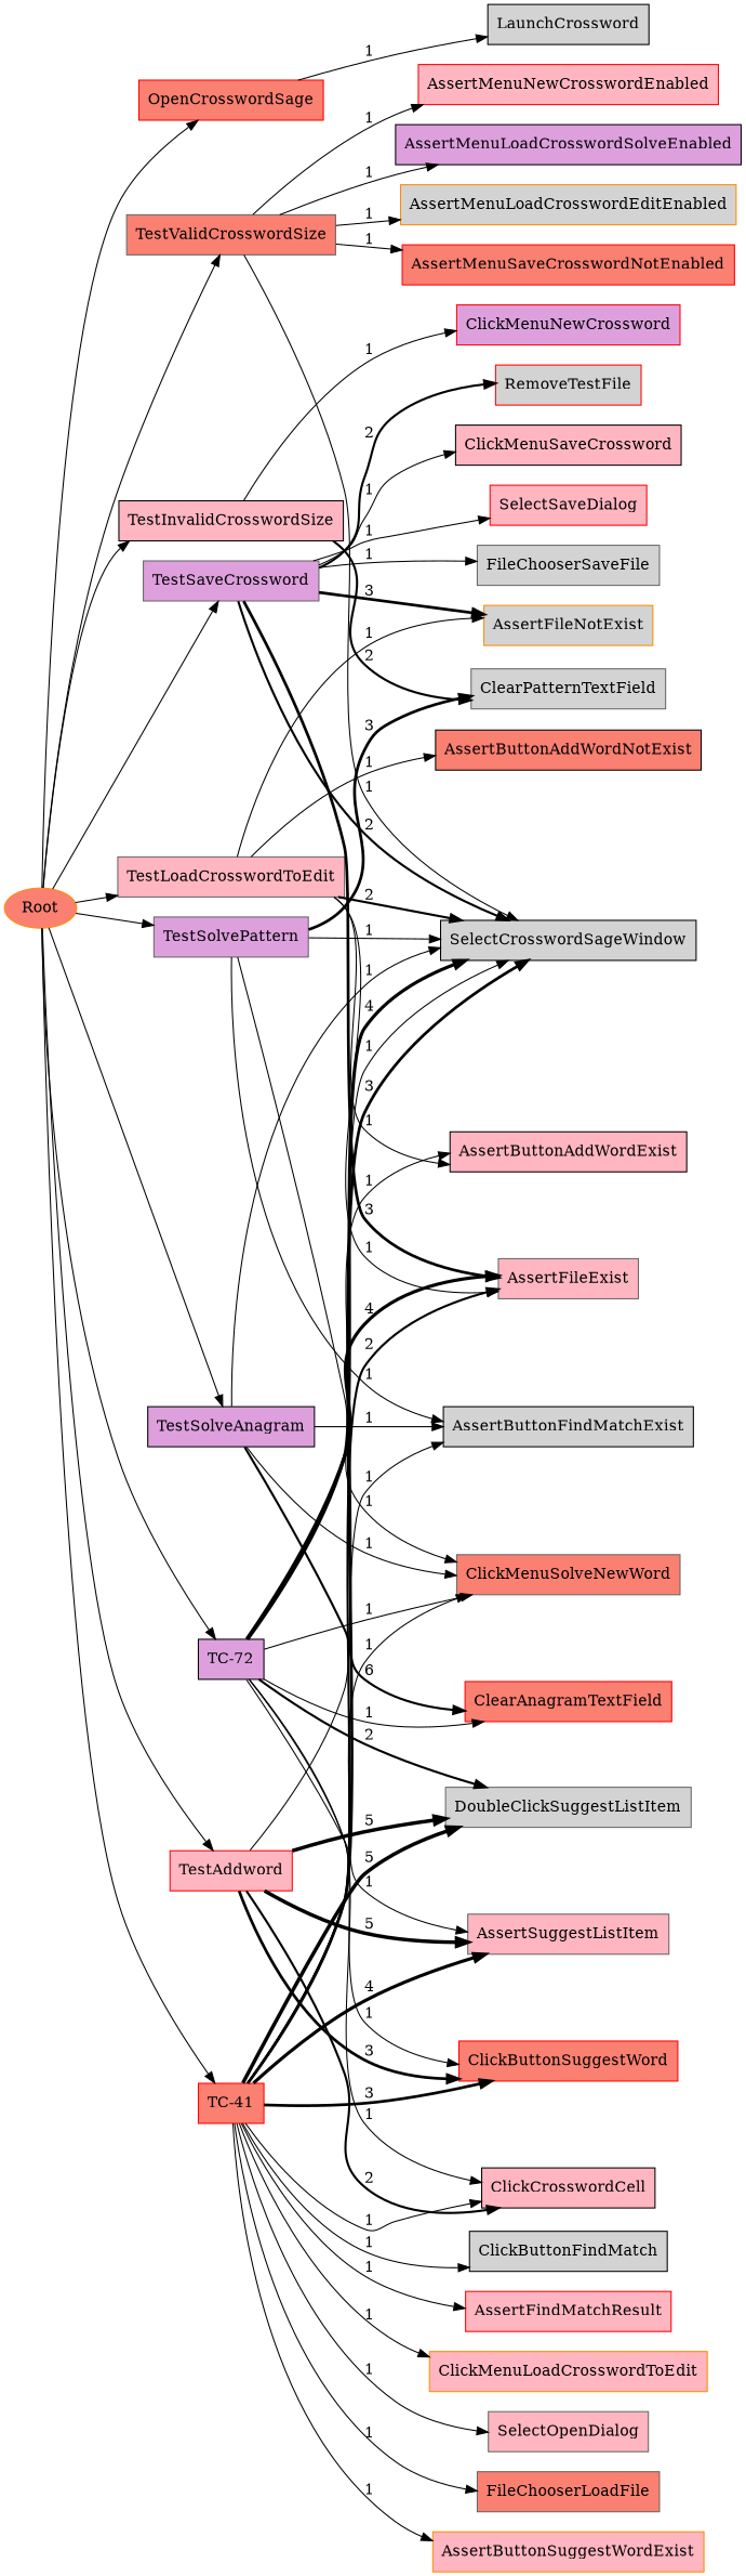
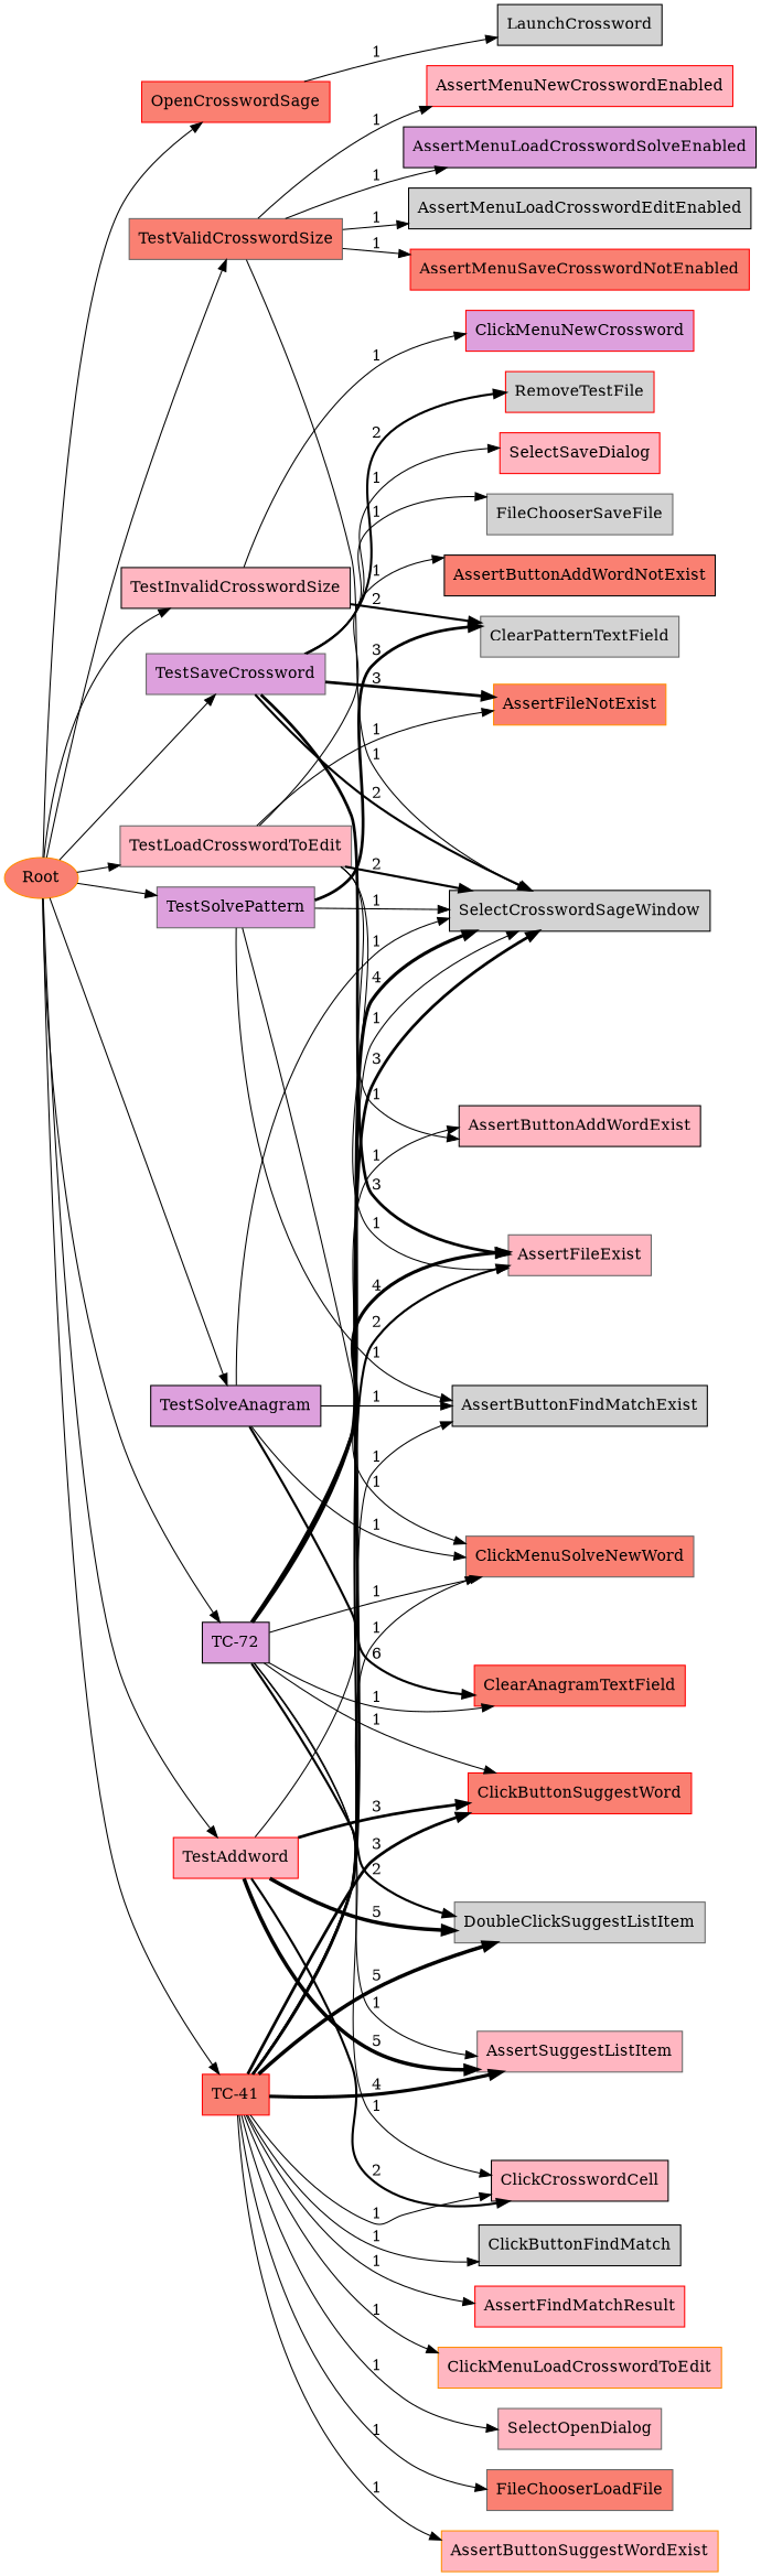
  digraph {
    rankdir=LR
    node [color=black fillcolor=lightpink shape=box style=filled]
    edge [penwidth=1.0]
    OpenCrosswordSage [color=red fillcolor=salmon]
    LaunchCrossword [fillcolor=lightgrey]
    Root [color=darkorange fillcolor=salmon shape=""]
    TestValidCrosswordSize [color=gray40 fillcolor=salmon]
    TestInvalidCrosswordSize
    TestAddword [color=red]
    TestSaveCrossword [color=gray40 fillcolor=plum]
    TestLoadCrosswordToEdit [color=gray40]
    TestSolvePattern [color=gray40 fillcolor=plum]
    TestSolveAnagram [fillcolor=plum]
    n11 [color=red fillcolor=salmon label="TC-41"]
    n12 [fillcolor=plum label="TC-72"]
    SelectCrosswordSageWindow [fillcolor=lightgrey]
    AssertMenuNewCrosswordEnabled [color=red]
    AssertMenuLoadCrosswordSolveEnabled [fillcolor=plum]
-   AssertMenuLoadCrosswordEditEnabled [color=darkorange fillcolor=lightgrey]
+   AssertMenuLoadCrosswordEditEnabled [fillcolor=lightgrey]
    AssertMenuSaveCrosswordNotEnabled [color=red fillcolor=salmon]
    ClickMenuNewCrossword [color=red fillcolor=plum]
    ClearPatternTextField [color=gray40 fillcolor=lightgrey]
    DoubleClickSuggestListItem [color=gray40 fillcolor=lightgrey]
    AssertSuggestListItem [color=gray40]
    ClickCrosswordCell
    ClickButtonSuggestWord [color=red fillcolor=salmon]
-   AssertFileNotExist [color=darkorange fillcolor=lightgrey]
+   AssertFileNotExist [color=darkorange fillcolor=salmon]
    AssertFileExist [color=gray40]
    RemoveTestFile [color=red fillcolor=lightgrey]
-   ClickMenuSaveCrossword
    SelectSaveDialog [color=red]
    FileChooserSaveFile [color=gray40 fillcolor=lightgrey]
    AssertButtonAddWordNotExist [fillcolor=salmon]
    AssertButtonAddWordExist
    ClickMenuSolveNewWord [color=gray40 fillcolor=salmon]
    AssertButtonFindMatchExist [fillcolor=lightgrey]
    ClearAnagramTextField [color=red fillcolor=salmon]
    AssertButtonSuggestWordExist [color=darkorange]
    ClickButtonFindMatch [fillcolor=lightgrey]
    AssertFindMatchResult [color=red]
    ClickMenuLoadCrosswordToEdit [color=darkorange]
    SelectOpenDialog [color=gray40]
    FileChooserLoadFile [color=gray40 fillcolor=salmon]
    OpenCrosswordSage -> LaunchCrossword [label=1]
    Root -> OpenCrosswordSage [penwidth=""]
    Root -> TestValidCrosswordSize [penwidth=""]
    Root -> TestInvalidCrosswordSize [penwidth=""]
    Root -> TestAddword [penwidth=""]
    Root -> TestSaveCrossword [penwidth=""]
    Root -> TestLoadCrosswordToEdit [penwidth=""]
    Root -> TestSolvePattern [penwidth=""]
    Root -> TestSolveAnagram [penwidth=""]
    Root -> n11 [penwidth=""]
    Root -> n12 [penwidth=""]
    TestValidCrosswordSize -> SelectCrosswordSageWindow [label=1]
    TestValidCrosswordSize -> AssertMenuNewCrosswordEnabled [label=1]
    TestValidCrosswordSize -> AssertMenuLoadCrosswordSolveEnabled [label=1]
    TestValidCrosswordSize -> AssertMenuLoadCrosswordEditEnabled [label=1]
    TestValidCrosswordSize -> AssertMenuSaveCrosswordNotEnabled [label=1]
    TestInvalidCrosswordSize -> ClickMenuNewCrossword [label=1]
    TestInvalidCrosswordSize -> ClearPatternTextField [label=2 penwidth=2.0]
    TestAddword -> SelectCrosswordSageWindow [label=1]
    TestAddword -> DoubleClickSuggestListItem [label=5 penwidth=3.32192809489]
    TestAddword -> AssertSuggestListItem [label=5 penwidth=3.32192809489]
    TestAddword -> ClickCrosswordCell [label=2 penwidth=2.0]
    TestAddword -> ClickButtonSuggestWord [label=3 penwidth=2.58496250072]
    TestSaveCrossword -> SelectCrosswordSageWindow [label=2 penwidth=2.0]
    TestSaveCrossword -> AssertFileNotExist [label=3 penwidth=2.58496250072]
    TestSaveCrossword -> AssertFileExist [label=3 penwidth=2.58496250072]
    TestSaveCrossword -> RemoveTestFile [label=2 penwidth=2.0]
-   TestSaveCrossword -> ClickMenuSaveCrossword [label=1]
    TestSaveCrossword -> SelectSaveDialog [label=1]
    TestSaveCrossword -> FileChooserSaveFile [label=1]
    TestLoadCrosswordToEdit -> SelectCrosswordSageWindow [label=2 penwidth=2.0]
    TestLoadCrosswordToEdit -> AssertFileNotExist [label=1]
    TestLoadCrosswordToEdit -> AssertFileExist [label=1]
    TestLoadCrosswordToEdit -> AssertButtonAddWordNotExist [label=1]
    TestLoadCrosswordToEdit -> AssertButtonAddWordExist [label=1]
    TestSolvePattern -> SelectCrosswordSageWindow [label=1]
    TestSolvePattern -> ClearPatternTextField [label=3 penwidth=2.58496250072]
    TestSolvePattern -> ClickMenuSolveNewWord [label=1]
    TestSolvePattern -> AssertButtonFindMatchExist [label=1]
    TestSolveAnagram -> SelectCrosswordSageWindow [label=1]
    TestSolveAnagram -> ClickMenuSolveNewWord [label=1]
    TestSolveAnagram -> AssertButtonFindMatchExist [label=1]
    TestSolveAnagram -> ClearAnagramTextField [label=6 penwidth=2.0]
    n11 -> SelectCrosswordSageWindow [label=3 penwidth=2.58496250072]
    n11 -> DoubleClickSuggestListItem [label=5 penwidth=3.32192809489]
    n11 -> AssertSuggestListItem [label=4 penwidth=3.0]
    n11 -> ClickCrosswordCell [label=1]
    n11 -> ClickButtonSuggestWord [label=3 penwidth=2.58496250072]
    n11 -> AssertFileExist [label=2 penwidth=2.0]
    n11 -> ClickMenuSolveNewWord [label=1]
    n11 -> AssertButtonFindMatchExist [label=1]
    n11 -> AssertButtonSuggestWordExist [label=1]
    n11 -> ClickButtonFindMatch [label=1]
    n11 -> AssertFindMatchResult [label=1]
    n11 -> ClickMenuLoadCrosswordToEdit [label=1]
    n11 -> SelectOpenDialog [label=1]
    n11 -> FileChooserLoadFile [label=1]
    n12 -> SelectCrosswordSageWindow [label=4 penwidth=3.0]
    n12 -> DoubleClickSuggestListItem [label=2 penwidth=2.0]
    n12 -> AssertSuggestListItem [label=1]
    n12 -> ClickCrosswordCell [label=1]
    n12 -> ClickButtonSuggestWord [label=1]
    n12 -> AssertFileExist [label=4 penwidth=3.0]
    n12 -> AssertButtonAddWordExist [label=1]
    n12 -> ClickMenuSolveNewWord [label=1]
    n12 -> ClearAnagramTextField [label=1]
  }
